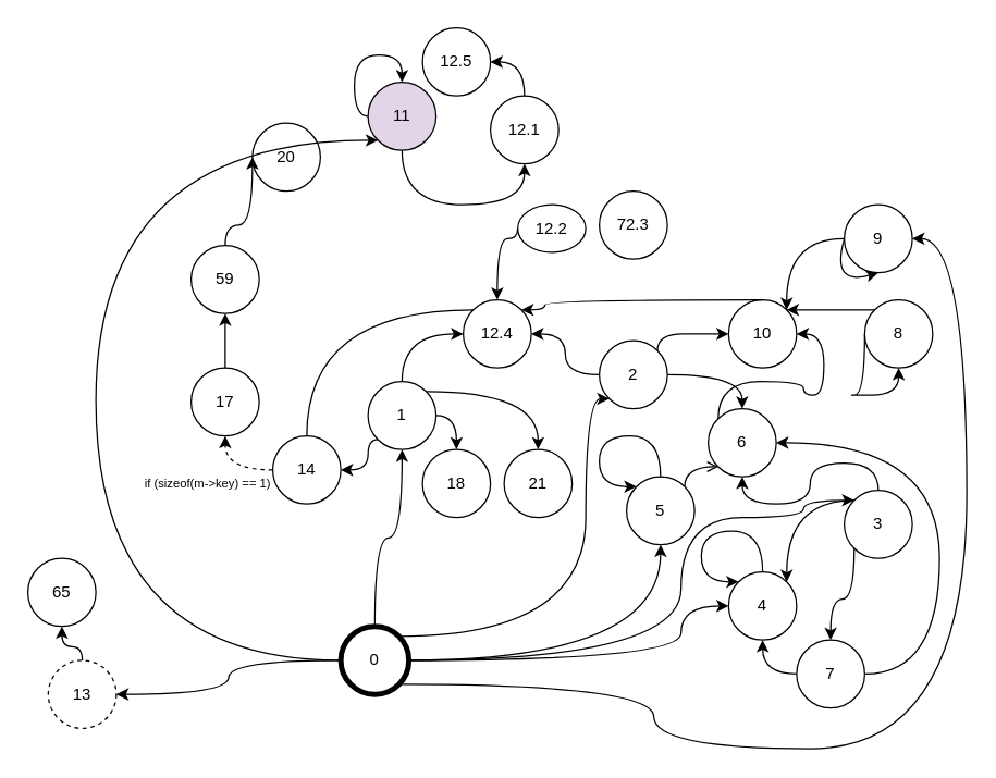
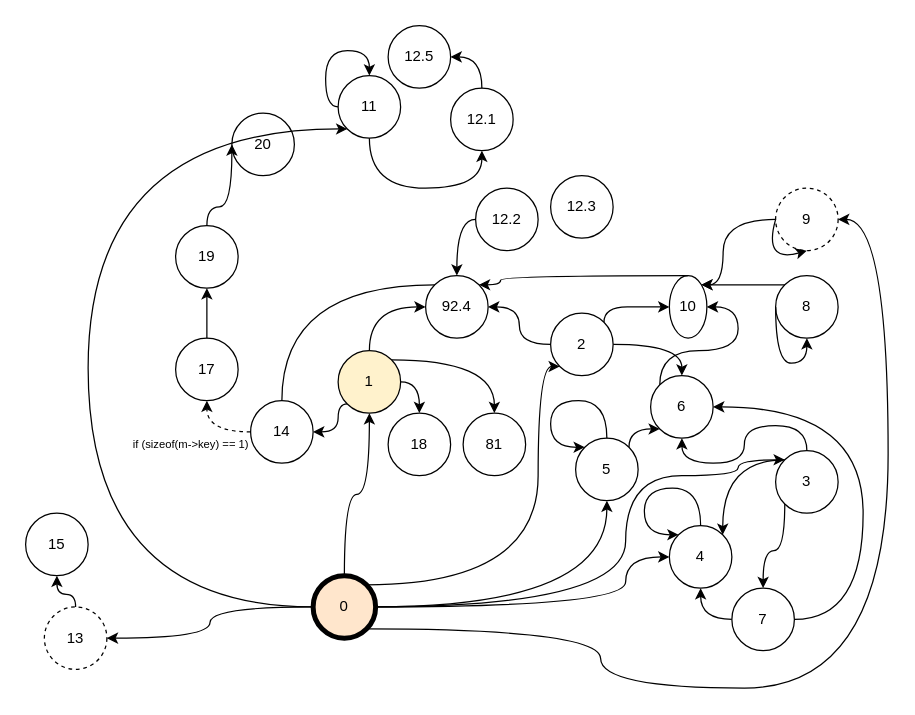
  <mxCell id="0" />
  <mxCell id="1" parent="0" />
  <mxCell id="2" style="edgeStyle=orthogonalEdgeStyle;curved=1;rounded=0;orthogonalLoop=1;jettySize=auto;html=1;exitX=0;exitY=1;exitDx=0;exitDy=0;entryX=1;entryY=0.5;entryDx=0;entryDy=0;" parent="1" source="6" target="28" edge="1"><mxGeometry relative="1" as="geometry"><Array as="points"><mxPoint x="270" y="323" /><mxPoint x="270" y="345" /></Array></mxGeometry></mxCell>
  <mxCell id="3" style="edgeStyle=orthogonalEdgeStyle;curved=1;rounded=0;orthogonalLoop=1;jettySize=auto;html=1;exitX=1;exitY=0.5;exitDx=0;exitDy=0;entryX=0.5;entryY=0;entryDx=0;entryDy=0;" parent="1" source="6" target="37" edge="1"><mxGeometry relative="1" as="geometry" /></mxCell>
  <mxCell id="4" style="edgeStyle=orthogonalEdgeStyle;curved=1;rounded=0;orthogonalLoop=1;jettySize=auto;html=1;exitX=1;exitY=0;exitDx=0;exitDy=0;entryX=0.5;entryY=0;entryDx=0;entryDy=0;" parent="1" source="6" target="39" edge="1"><mxGeometry relative="1" as="geometry"><Array as="points"><mxPoint x="395" y="287" /></Array></mxGeometry></mxCell>
  <mxCell id="5" style="edgeStyle=orthogonalEdgeStyle;curved=1;rounded=0;orthogonalLoop=1;jettySize=auto;html=1;exitX=0.5;exitY=0;exitDx=0;exitDy=0;entryX=0;entryY=0.5;entryDx=0;entryDy=0;" parent="1" source="6" target="34" edge="1"><mxGeometry relative="1" as="geometry" /></mxCell>
- <mxCell id="6" value="1" style="ellipse;whiteSpace=wrap;html=1;aspect=fixed;" parent="1" vertex="1"><mxGeometry x="270" y="280" width="50" height="50" as="geometry" /></mxCell>
+ <mxCell id="6" value="1" style="ellipse;whiteSpace=wrap;html=1;aspect=fixed;fillColor=#fff2cc;" parent="1" vertex="1"><mxGeometry x="270" y="280" width="50" height="50" as="geometry" /></mxCell>
  <mxCell id="7" style="edgeStyle=orthogonalEdgeStyle;curved=1;rounded=0;orthogonalLoop=1;jettySize=auto;html=1;exitX=1;exitY=0.5;exitDx=0;exitDy=0;entryX=0.5;entryY=0;entryDx=0;entryDy=0;" parent="1" source="10" target="19" edge="1"><mxGeometry relative="1" as="geometry" /></mxCell>
  <mxCell id="8" style="edgeStyle=orthogonalEdgeStyle;curved=1;rounded=0;orthogonalLoop=1;jettySize=auto;html=1;exitX=1;exitY=0;exitDx=0;exitDy=0;entryX=0;entryY=0.5;entryDx=0;entryDy=0;" parent="1" source="10" target="25" edge="1"><mxGeometry relative="1" as="geometry"><Array as="points"><mxPoint x="483" y="245" /><mxPoint x="520" y="245" /><mxPoint x="520" y="245" /></Array></mxGeometry></mxCell>
  <mxCell id="9" style="edgeStyle=orthogonalEdgeStyle;curved=1;rounded=0;orthogonalLoop=1;jettySize=auto;html=1;exitX=0;exitY=0.5;exitDx=0;exitDy=0;entryX=1;entryY=0.5;entryDx=0;entryDy=0;" parent="1" source="10" target="34" edge="1"><mxGeometry relative="1" as="geometry" /></mxCell>
  <mxCell id="10" value="2" style="ellipse;whiteSpace=wrap;html=1;aspect=fixed;" parent="1" vertex="1"><mxGeometry x="440" y="250" width="50" height="50" as="geometry" /></mxCell>
  <mxCell id="11" style="edgeStyle=orthogonalEdgeStyle;curved=1;rounded=0;orthogonalLoop=1;jettySize=auto;html=1;exitX=0;exitY=0;exitDx=0;exitDy=0;entryX=1;entryY=0;entryDx=0;entryDy=0;" parent="1" source="14" target="15" edge="1"><mxGeometry relative="1" as="geometry" /></mxCell>
  <mxCell id="12" style="edgeStyle=orthogonalEdgeStyle;curved=1;rounded=0;orthogonalLoop=1;jettySize=auto;html=1;exitX=0;exitY=1;exitDx=0;exitDy=0;entryX=0.5;entryY=0;entryDx=0;entryDy=0;" parent="1" source="14" target="22" edge="1"><mxGeometry relative="1" as="geometry" /></mxCell>
  <mxCell id="13" style="edgeStyle=orthogonalEdgeStyle;curved=1;rounded=0;orthogonalLoop=1;jettySize=auto;html=1;exitX=0.5;exitY=0;exitDx=0;exitDy=0;entryX=0.5;entryY=1;entryDx=0;entryDy=0;" parent="1" source="14" target="19" edge="1"><mxGeometry relative="1" as="geometry" /></mxCell>
  <mxCell id="14" value="3" style="ellipse;whiteSpace=wrap;html=1;aspect=fixed;" parent="1" vertex="1"><mxGeometry x="620" y="360" width="50" height="50" as="geometry" /></mxCell>
  <mxCell id="15" value="4" style="ellipse;whiteSpace=wrap;html=1;aspect=fixed;" parent="1" vertex="1"><mxGeometry x="535" y="420" width="50" height="50" as="geometry" /></mxCell>
- <mxCell id="16" style="edgeStyle=orthogonalEdgeStyle;curved=1;rounded=0;orthogonalLoop=1;jettySize=auto;html=1;exitX=1;exitY=0;exitDx=0;exitDy=0;entryX=0;entryY=1;entryDx=0;entryDy=0;endArrow=open;" parent="1" source="17" target="19" edge="1"><mxGeometry relative="1" as="geometry"><mxPoint x="522.913" y="420" as="targetPoint" /><Array as="points"><mxPoint x="503" y="343" /><mxPoint x="527" y="343" /></Array></mxGeometry></mxCell>
+ <mxCell id="16" style="edgeStyle=orthogonalEdgeStyle;curved=1;rounded=0;orthogonalLoop=1;jettySize=auto;html=1;exitX=1;exitY=0;exitDx=0;exitDy=0;entryX=0;entryY=1;entryDx=0;entryDy=0;" parent="1" source="17" target="19" edge="1"><mxGeometry relative="1" as="geometry"><mxPoint x="522.913" y="420" as="targetPoint" /><Array as="points"><mxPoint x="503" y="343" /><mxPoint x="527" y="343" /></Array></mxGeometry></mxCell>
  <mxCell id="17" value="5" style="ellipse;whiteSpace=wrap;html=1;aspect=fixed;" parent="1" vertex="1"><mxGeometry x="460" y="350" width="50" height="50" as="geometry" /></mxCell>
  <mxCell id="18" style="edgeStyle=orthogonalEdgeStyle;curved=1;rounded=0;orthogonalLoop=1;jettySize=auto;html=1;exitX=0;exitY=0;exitDx=0;exitDy=0;entryX=1;entryY=0.5;entryDx=0;entryDy=0;" parent="1" source="19" target="25" edge="1"><mxGeometry relative="1" as="geometry" /></mxCell>
  <mxCell id="19" value="6" style="ellipse;whiteSpace=wrap;html=1;aspect=fixed;" parent="1" vertex="1"><mxGeometry x="520" y="300" width="50" height="50" as="geometry" /></mxCell>
  <mxCell id="20" style="edgeStyle=orthogonalEdgeStyle;curved=1;rounded=0;orthogonalLoop=1;jettySize=auto;html=1;exitX=0;exitY=0.5;exitDx=0;exitDy=0;entryX=0.5;entryY=1;entryDx=0;entryDy=0;" parent="1" source="22" target="15" edge="1"><mxGeometry relative="1" as="geometry" /></mxCell>
  <mxCell id="21" style="edgeStyle=orthogonalEdgeStyle;curved=1;rounded=0;orthogonalLoop=1;jettySize=auto;html=1;exitX=1;exitY=0.5;exitDx=0;exitDy=0;entryX=1;entryY=0.5;entryDx=0;entryDy=0;" parent="1" source="22" target="19" edge="1"><mxGeometry relative="1" as="geometry"><Array as="points"><mxPoint x="690" y="495" /><mxPoint x="690" y="325" /></Array></mxGeometry></mxCell>
  <mxCell id="22" value="7" style="ellipse;whiteSpace=wrap;html=1;aspect=fixed;" parent="1" vertex="1"><mxGeometry x="585" y="470" width="50" height="50" as="geometry" /></mxCell>
- <mxCell id="23" value="8" style="ellipse;whiteSpace=wrap;html=1;aspect=fixed;" parent="1" vertex="1"><mxGeometry x="635" y="220" width="50" height="50" as="geometry" /></mxCell>
- <mxCell id="24" value="9" style="ellipse;whiteSpace=wrap;html=1;aspect=fixed;" parent="1" vertex="1"><mxGeometry x="620" y="150" width="50" height="50" as="geometry" /></mxCell>
- <mxCell id="25" value="10" style="ellipse;whiteSpace=wrap;html=1;aspect=fixed;" parent="1" vertex="1"><mxGeometry x="535" y="220" width="50" height="50" as="geometry" /></mxCell>
- <mxCell id="26" value="11" style="ellipse;whiteSpace=wrap;html=1;aspect=fixed;fillColor=#e1d5e7;" parent="1" vertex="1"><mxGeometry x="270" y="60" width="50" height="50" as="geometry" /></mxCell>
+ <mxCell id="23" value="8" style="ellipse;whiteSpace=wrap;html=1;aspect=fixed;" parent="1" vertex="1"><mxGeometry x="620" y="220" width="50" height="50" as="geometry" /></mxCell>
+ <mxCell id="24" value="9" style="ellipse;whiteSpace=wrap;html=1;aspect=fixed;dashed=1;" parent="1" vertex="1"><mxGeometry x="620" y="150" width="50" height="50" as="geometry" /></mxCell>
+ <mxCell id="25" value="10" style="ellipse;whiteSpace=wrap;html=1;aspect=fixed;" parent="1" vertex="1"><mxGeometry x="535" y="220" width="30" height="50" as="geometry" /></mxCell>
+ <mxCell id="26" value="11" style="ellipse;whiteSpace=wrap;html=1;aspect=fixed;" parent="1" vertex="1"><mxGeometry x="270" y="60" width="50" height="50" as="geometry" /></mxCell>
  <mxCell id="27" value="13" style="ellipse;whiteSpace=wrap;html=1;aspect=fixed;dashed=1;" parent="1" vertex="1"><mxGeometry x="35" y="485" width="50" height="50" as="geometry" /></mxCell>
  <mxCell id="28" value="14" style="ellipse;whiteSpace=wrap;html=1;aspect=fixed;" parent="1" vertex="1"><mxGeometry x="200" y="320" width="50" height="50" as="geometry" /></mxCell>
- <mxCell id="29" value="&lt;div&gt;65&lt;/div&gt;" style="ellipse;whiteSpace=wrap;html=1;aspect=fixed;" parent="1" vertex="1"><mxGeometry x="20" y="410" width="50" height="50" as="geometry" /></mxCell>
+ <mxCell id="29" value="&lt;div&gt;15&lt;/div&gt;" style="ellipse;whiteSpace=wrap;html=1;aspect=fixed;" parent="1" vertex="1"><mxGeometry x="20" y="410" width="50" height="50" as="geometry" /></mxCell>
  <mxCell id="30" value="12.1" style="ellipse;whiteSpace=wrap;html=1;aspect=fixed;" parent="1" vertex="1"><mxGeometry x="360" y="70" width="50" height="50" as="geometry" /></mxCell>
  <mxCell id="31" value="12.5" style="ellipse;whiteSpace=wrap;html=1;aspect=fixed;" parent="1" vertex="1"><mxGeometry x="310" y="20" width="50" height="50" as="geometry" /></mxCell>
- <mxCell id="32" value="12.2" style="ellipse;whiteSpace=wrap;html=1;aspect=fixed;" parent="1" vertex="1"><mxGeometry x="380" y="150" width="50" height="35" as="geometry" /></mxCell>
- <mxCell id="33" value="72.3" style="ellipse;whiteSpace=wrap;html=1;aspect=fixed;" parent="1" vertex="1"><mxGeometry x="440" y="140" width="50" height="50" as="geometry" /></mxCell>
- <mxCell id="34" value="12.4" style="ellipse;whiteSpace=wrap;html=1;aspect=fixed;" parent="1" vertex="1"><mxGeometry x="340" y="220" width="50" height="50" as="geometry" /></mxCell>
+ <mxCell id="32" value="12.2" style="ellipse;whiteSpace=wrap;html=1;aspect=fixed;" parent="1" vertex="1"><mxGeometry x="380" y="150" width="50" height="50" as="geometry" /></mxCell>
+ <mxCell id="33" value="12.3" style="ellipse;whiteSpace=wrap;html=1;aspect=fixed;" parent="1" vertex="1"><mxGeometry x="440" y="140" width="50" height="50" as="geometry" /></mxCell>
+ <mxCell id="34" value="92.4" style="ellipse;whiteSpace=wrap;html=1;aspect=fixed;" parent="1" vertex="1"><mxGeometry x="340" y="220" width="50" height="50" as="geometry" /></mxCell>
  <mxCell id="35" value="20" style="ellipse;whiteSpace=wrap;html=1;aspect=fixed;" parent="1" vertex="1"><mxGeometry x="185" y="90" width="50" height="50" as="geometry" /></mxCell>
  <mxCell id="36" value="17" style="ellipse;whiteSpace=wrap;html=1;aspect=fixed;" parent="1" vertex="1"><mxGeometry x="140" y="270" width="50" height="50" as="geometry" /></mxCell>
  <mxCell id="37" value="18" style="ellipse;whiteSpace=wrap;html=1;aspect=fixed;" parent="1" vertex="1"><mxGeometry x="310" y="330" width="50" height="50" as="geometry" /></mxCell>
- <mxCell id="38" value="59" style="ellipse;whiteSpace=wrap;html=1;aspect=fixed;" parent="1" vertex="1"><mxGeometry x="140" y="180" width="50" height="50" as="geometry" /></mxCell>
- <mxCell id="39" value="21" style="ellipse;whiteSpace=wrap;html=1;aspect=fixed;" parent="1" vertex="1"><mxGeometry x="370" y="330" width="50" height="50" as="geometry" /></mxCell>
+ <mxCell id="38" value="19" style="ellipse;whiteSpace=wrap;html=1;aspect=fixed;" parent="1" vertex="1"><mxGeometry x="140" y="180" width="50" height="50" as="geometry" /></mxCell>
+ <mxCell id="39" value="81" style="ellipse;whiteSpace=wrap;html=1;aspect=fixed;" parent="1" vertex="1"><mxGeometry x="370" y="330" width="50" height="50" as="geometry" /></mxCell>
  <mxCell id="40" style="edgeStyle=orthogonalEdgeStyle;curved=1;rounded=0;orthogonalLoop=1;jettySize=auto;html=1;exitX=0.5;exitY=0;exitDx=0;exitDy=0;entryX=0;entryY=0;entryDx=0;entryDy=0;" parent="1" source="15" target="15" edge="1"><mxGeometry relative="1" as="geometry"><Array as="points"><mxPoint x="560" y="390" /><mxPoint x="515" y="390" /><mxPoint x="515" y="427" /><mxPoint x="542" y="427" /></Array></mxGeometry></mxCell>
  <mxCell id="41" style="edgeStyle=orthogonalEdgeStyle;curved=1;rounded=0;orthogonalLoop=1;jettySize=auto;html=1;exitX=0.5;exitY=0;exitDx=0;exitDy=0;entryX=0;entryY=0;entryDx=0;entryDy=0;" parent="1" source="17" target="17" edge="1"><mxGeometry relative="1" as="geometry"><mxPoint x="480" y="336.34" as="sourcePoint" /><mxPoint x="462.322" y="343.662" as="targetPoint" /><Array as="points"><mxPoint x="485" y="320" /><mxPoint x="440" y="320" /><mxPoint x="440" y="357" /></Array></mxGeometry></mxCell>
  <mxCell id="42" value="" style="curved=1;endArrow=classic;html=1;rounded=0;edgeStyle=orthogonalEdgeStyle;exitX=0;exitY=0;exitDx=0;exitDy=0;entryX=1;entryY=0;entryDx=0;entryDy=0;" edge="1" parent="1" source="23" target="25"><mxGeometry width="50" height="50" relative="1" as="geometry"><mxPoint x="600" y="210" as="sourcePoint" /><mxPoint x="650" y="160" as="targetPoint" /><Array as="points"><mxPoint x="610" y="227" /><mxPoint x="610" y="227" /></Array></mxGeometry></mxCell>
  <mxCell id="43" value="" style="curved=1;endArrow=classic;html=1;rounded=0;edgeStyle=orthogonalEdgeStyle;exitX=0;exitY=0.5;exitDx=0;exitDy=0;entryX=0.5;entryY=1;entryDx=0;entryDy=0;" edge="1" parent="1" source="23" target="23"><mxGeometry width="50" height="50" relative="1" as="geometry"><mxPoint x="700" y="350" as="sourcePoint" /><mxPoint x="750" y="300" as="targetPoint" /><Array as="points"><mxPoint x="620" y="290" /><mxPoint x="645" y="290" /></Array></mxGeometry></mxCell>
  <mxCell id="44" value="" style="curved=1;endArrow=classic;html=1;rounded=0;edgeStyle=orthogonalEdgeStyle;exitX=0;exitY=0.5;exitDx=0;exitDy=0;entryX=1;entryY=0;entryDx=0;entryDy=0;" edge="1" parent="1" source="24" target="25"><mxGeometry width="50" height="50" relative="1" as="geometry"><mxPoint x="390" y="100" as="sourcePoint" /><mxPoint x="440" y="50" as="targetPoint" /><Array as="points"><mxPoint x="578" y="175" /></Array></mxGeometry></mxCell>
  <mxCell id="45" value="" style="curved=1;endArrow=classic;html=1;rounded=0;edgeStyle=orthogonalEdgeStyle;exitX=0;exitY=0.5;exitDx=0;exitDy=0;entryX=0.5;entryY=1;entryDx=0;entryDy=0;" edge="1" parent="1" source="24" target="24"><mxGeometry width="50" height="50" relative="1" as="geometry"><mxPoint x="560" y="240" as="sourcePoint" /><mxPoint x="610" y="190" as="targetPoint" /><Array as="points"><mxPoint x="610" y="210" /></Array></mxGeometry></mxCell>
  <mxCell id="46" value="" style="curved=1;endArrow=classic;html=1;rounded=0;edgeStyle=orthogonalEdgeStyle;entryX=1;entryY=0;entryDx=0;entryDy=0;exitX=0.5;exitY=0;exitDx=0;exitDy=0;" edge="1" parent="1" source="25" target="34"><mxGeometry width="50" height="50" relative="1" as="geometry"><mxPoint x="690" y="90" as="sourcePoint" /><mxPoint x="730" y="190" as="targetPoint" /><Array as="points"><mxPoint x="400" y="220" /><mxPoint x="400" y="227" /></Array></mxGeometry></mxCell>
  <mxCell id="47" value="" style="curved=1;endArrow=classic;html=1;rounded=0;edgeStyle=orthogonalEdgeStyle;entryX=0.5;entryY=0;entryDx=0;entryDy=0;exitX=0;exitY=0.5;exitDx=0;exitDy=0;" edge="1" parent="1" source="26" target="26"><mxGeometry width="50" height="50" relative="1" as="geometry"><mxPoint x="220" y="70" as="sourcePoint" /><mxPoint x="270" y="20" as="targetPoint" /><Array as="points"><mxPoint x="260" y="85" /><mxPoint x="260" y="40" /><mxPoint x="295" y="40" /></Array></mxGeometry></mxCell>
  <mxCell id="48" value="" style="curved=1;endArrow=classic;html=1;rounded=0;edgeStyle=orthogonalEdgeStyle;exitX=0.5;exitY=1;exitDx=0;exitDy=0;entryX=0.5;entryY=1;entryDx=0;entryDy=0;" edge="1" parent="1" source="26" target="30"><mxGeometry width="50" height="50" relative="1" as="geometry"><mxPoint x="280" y="200" as="sourcePoint" /><mxPoint x="385" y="130" as="targetPoint" /><Array as="points"><mxPoint x="295" y="150" /><mxPoint x="385" y="150" /></Array></mxGeometry></mxCell>
  <mxCell id="49" value="" style="curved=1;endArrow=classic;html=1;rounded=0;edgeStyle=orthogonalEdgeStyle;exitX=0.5;exitY=0;exitDx=0;exitDy=0;entryX=1;entryY=0.5;entryDx=0;entryDy=0;" edge="1" parent="1" source="30" target="31"><mxGeometry width="50" height="50" relative="1" as="geometry"><mxPoint x="380" y="60" as="sourcePoint" /><mxPoint x="430" y="10" as="targetPoint" /><Array as="points"><mxPoint x="385" y="45" /></Array></mxGeometry></mxCell>
  <mxCell id="50" value="" style="curved=1;endArrow=classic;html=1;rounded=0;edgeStyle=orthogonalEdgeStyle;entryX=0.5;entryY=0;entryDx=0;entryDy=0;exitX=0;exitY=0.5;exitDx=0;exitDy=0;" edge="1" parent="1" source="32" target="34"><mxGeometry width="50" height="50" relative="1" as="geometry"><mxPoint x="540" y="80" as="sourcePoint" /><mxPoint x="590" y="30" as="targetPoint" /><Array as="points"><mxPoint x="365" y="175" /></Array></mxGeometry></mxCell>
  <mxCell id="51" value="" style="curved=1;endArrow=none;html=1;rounded=0;edgeStyle=orthogonalEdgeStyle;exitX=0;exitY=0;exitDx=0;exitDy=0;entryX=0.5;entryY=0;entryDx=0;entryDy=0;" edge="1" parent="1" source="34" target="28"><mxGeometry width="50" height="50" relative="1" as="geometry"><mxPoint x="250" y="220" as="sourcePoint" /><mxPoint x="300" y="170" as="targetPoint" /><Array as="points"><mxPoint x="225" y="227" /></Array></mxGeometry></mxCell>
  <mxCell id="52" value="" style="curved=1;endArrow=classic;html=1;rounded=0;edgeStyle=orthogonalEdgeStyle;exitX=0.5;exitY=0;exitDx=0;exitDy=0;entryX=0.5;entryY=1;entryDx=0;entryDy=0;" edge="1" parent="1" source="27" target="29"><mxGeometry width="50" height="50" relative="1" as="geometry"><mxPoint x="200" y="495" as="sourcePoint" /><mxPoint x="-20" y="490" as="targetPoint" /><Array as="points"><mxPoint x="60" y="475" /><mxPoint x="45" y="475" /></Array></mxGeometry></mxCell>
  <mxCell id="53" value="" style="curved=1;endArrow=classic;html=1;rounded=0;edgeStyle=orthogonalEdgeStyle;entryX=0.5;entryY=1;entryDx=0;entryDy=0;exitX=0;exitY=0.5;exitDx=0;exitDy=0;dashed=1;" edge="1" parent="1" source="28" target="36"><mxGeometry width="50" height="50" relative="1" as="geometry"><mxPoint x="60" y="340" as="sourcePoint" /><mxPoint x="110" y="290" as="targetPoint" /><Array as="points"><mxPoint x="165" y="345" /></Array></mxGeometry></mxCell>
  <mxCell id="54" value="" style="curved=1;endArrow=classic;html=1;rounded=0;edgeStyle=orthogonalEdgeStyle;exitX=0.5;exitY=0;exitDx=0;exitDy=0;entryX=0;entryY=0.5;entryDx=0;entryDy=0;" edge="1" parent="1" source="38" target="35"><mxGeometry width="50" height="50" relative="1" as="geometry"><mxPoint x="160" y="160" as="sourcePoint" /><mxPoint x="210" y="110" as="targetPoint" /><Array as="points"><mxPoint x="165" y="165" /></Array></mxGeometry></mxCell>
  <mxCell id="55" value="" style="curved=1;endArrow=classic;html=1;rounded=0;edgeStyle=orthogonalEdgeStyle;exitX=0.5;exitY=0;exitDx=0;exitDy=0;entryX=0.5;entryY=1;entryDx=0;entryDy=0;" edge="1" parent="1" source="36" target="38"><mxGeometry width="50" height="50" relative="1" as="geometry"><mxPoint x="310" y="190" as="sourcePoint" /><mxPoint x="165" y="240" as="targetPoint" /><Array as="points" /></mxGeometry></mxCell>
  <mxCell id="56" value="if (sizeof(m-&amp;gt;key) == 1)&amp;nbsp;&amp;nbsp;" style="text;html=1;strokeColor=none;fillColor=none;align=center;verticalAlign=middle;whiteSpace=wrap;rounded=0;fontSize=9;" vertex="1" parent="1"><mxGeometry x="105" y="340" width="100" height="30" as="geometry" /></mxCell>
  <mxCell id="57" style="edgeStyle=orthogonalEdgeStyle;rounded=0;orthogonalLoop=1;jettySize=auto;html=1;entryX=0.5;entryY=1;entryDx=0;entryDy=0;fontSize=9;curved=1;" edge="1" parent="1" source="65" target="6"><mxGeometry relative="1" as="geometry" /></mxCell>
  <mxCell id="58" style="edgeStyle=orthogonalEdgeStyle;rounded=0;orthogonalLoop=1;jettySize=auto;html=1;exitX=1;exitY=0;exitDx=0;exitDy=0;entryX=0;entryY=1;entryDx=0;entryDy=0;fontSize=9;curved=1;" edge="1" parent="1" source="65" target="10"><mxGeometry relative="1" as="geometry"><Array as="points"><mxPoint x="430" y="467" /><mxPoint x="430" y="293" /></Array></mxGeometry></mxCell>
  <mxCell id="59" style="edgeStyle=orthogonalEdgeStyle;curved=1;rounded=0;orthogonalLoop=1;jettySize=auto;html=1;entryX=0;entryY=0;entryDx=0;entryDy=0;fontSize=9;" edge="1" parent="1" source="65" target="14"><mxGeometry relative="1" as="geometry"><Array as="points"><mxPoint x="500" y="485" /><mxPoint x="500" y="380" /><mxPoint x="590" y="380" /><mxPoint x="590" y="367" /></Array></mxGeometry></mxCell>
  <mxCell id="60" style="edgeStyle=orthogonalEdgeStyle;curved=1;rounded=0;orthogonalLoop=1;jettySize=auto;html=1;fontSize=9;entryX=0;entryY=0.5;entryDx=0;entryDy=0;" edge="1" parent="1" source="65" target="15"><mxGeometry relative="1" as="geometry"><mxPoint x="510" y="485" as="targetPoint" /><Array as="points"><mxPoint x="500" y="485" /><mxPoint x="500" y="445" /></Array></mxGeometry></mxCell>
  <mxCell id="61" style="edgeStyle=orthogonalEdgeStyle;curved=1;rounded=0;orthogonalLoop=1;jettySize=auto;html=1;entryX=0.5;entryY=1;entryDx=0;entryDy=0;fontSize=9;" edge="1" parent="1" source="65" target="17"><mxGeometry relative="1" as="geometry" /></mxCell>
  <mxCell id="62" style="edgeStyle=orthogonalEdgeStyle;curved=1;rounded=0;orthogonalLoop=1;jettySize=auto;html=1;exitX=1;exitY=1;exitDx=0;exitDy=0;entryX=1;entryY=0.5;entryDx=0;entryDy=0;fontSize=9;" edge="1" parent="1" source="65" target="24"><mxGeometry relative="1" as="geometry"><Array as="points"><mxPoint x="480" y="503" /><mxPoint x="480" y="550" /><mxPoint x="710" y="550" /><mxPoint x="710" y="175" /></Array></mxGeometry></mxCell>
  <mxCell id="63" style="edgeStyle=orthogonalEdgeStyle;curved=1;rounded=0;orthogonalLoop=1;jettySize=auto;html=1;entryX=0;entryY=1;entryDx=0;entryDy=0;fontSize=9;" edge="1" parent="1" source="65" target="26"><mxGeometry relative="1" as="geometry"><Array as="points"><mxPoint x="70" y="485" /><mxPoint x="70" y="103" /></Array></mxGeometry></mxCell>
  <mxCell id="64" style="edgeStyle=orthogonalEdgeStyle;curved=1;rounded=0;orthogonalLoop=1;jettySize=auto;html=1;entryX=1;entryY=0.5;entryDx=0;entryDy=0;fontSize=9;" edge="1" parent="1" source="65" target="27"><mxGeometry relative="1" as="geometry" /></mxCell>
- <mxCell id="65" value="0" style="ellipse;whiteSpace=wrap;html=1;aspect=fixed;strokeWidth=4;" vertex="1" parent="1"><mxGeometry x="250" y="460" width="50" height="50" as="geometry" /></mxCell>
+ <mxCell id="65" value="0" style="ellipse;whiteSpace=wrap;html=1;aspect=fixed;strokeWidth=4;fillColor=#ffe6cc;" vertex="1" parent="1"><mxGeometry x="250" y="460" width="50" height="50" as="geometry" /></mxCell>
